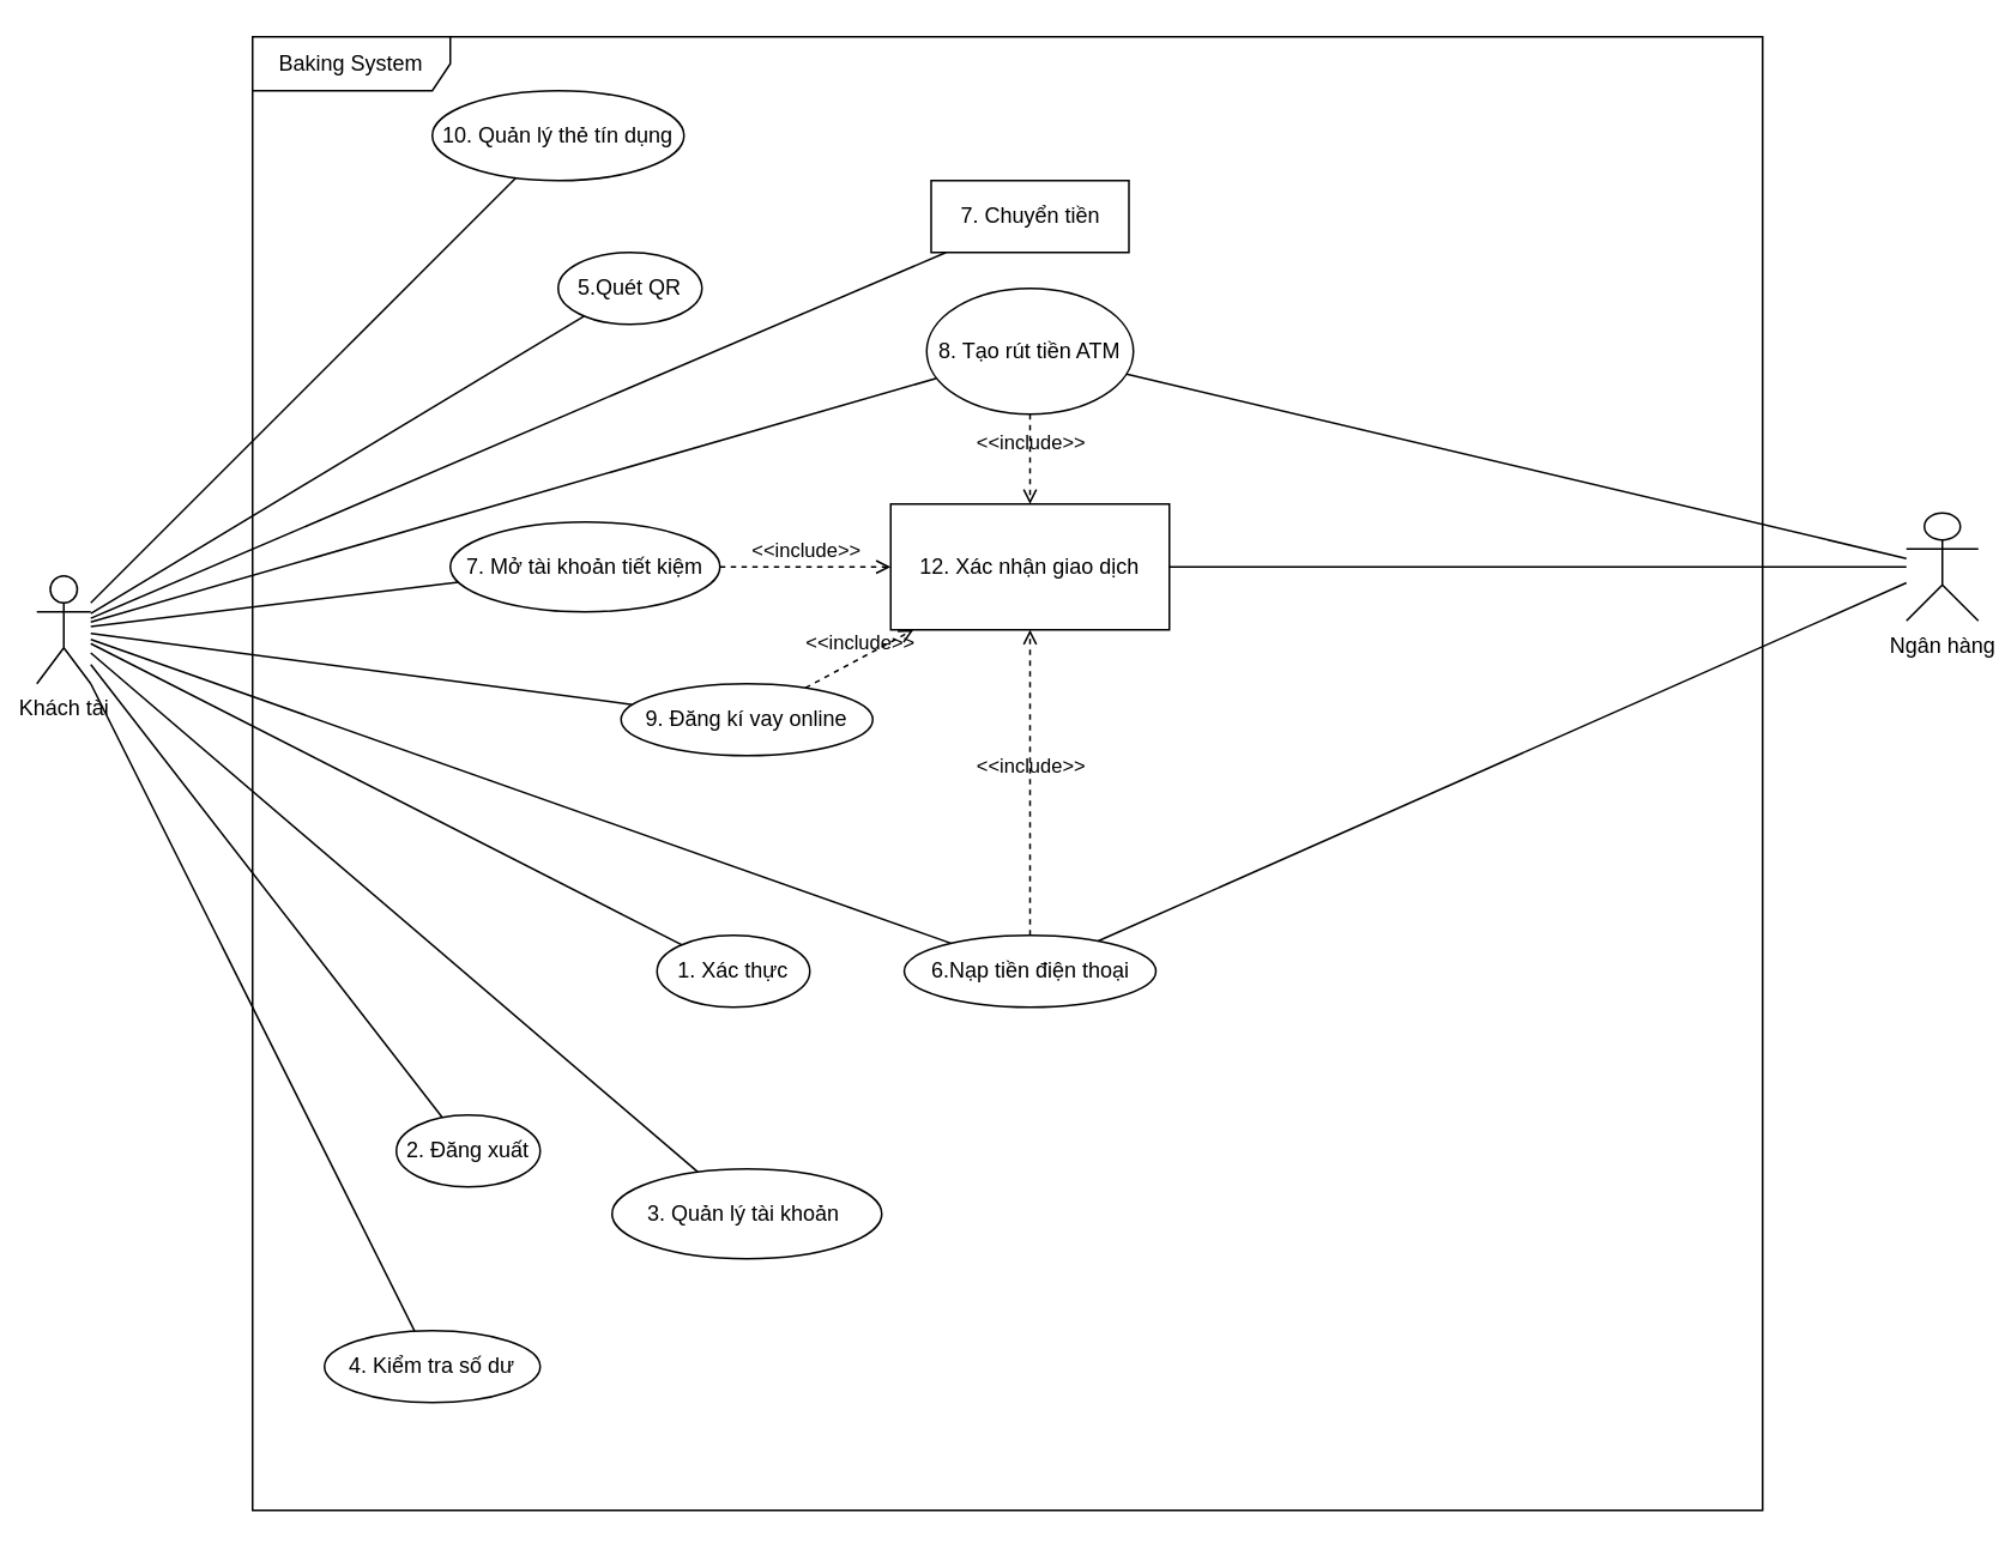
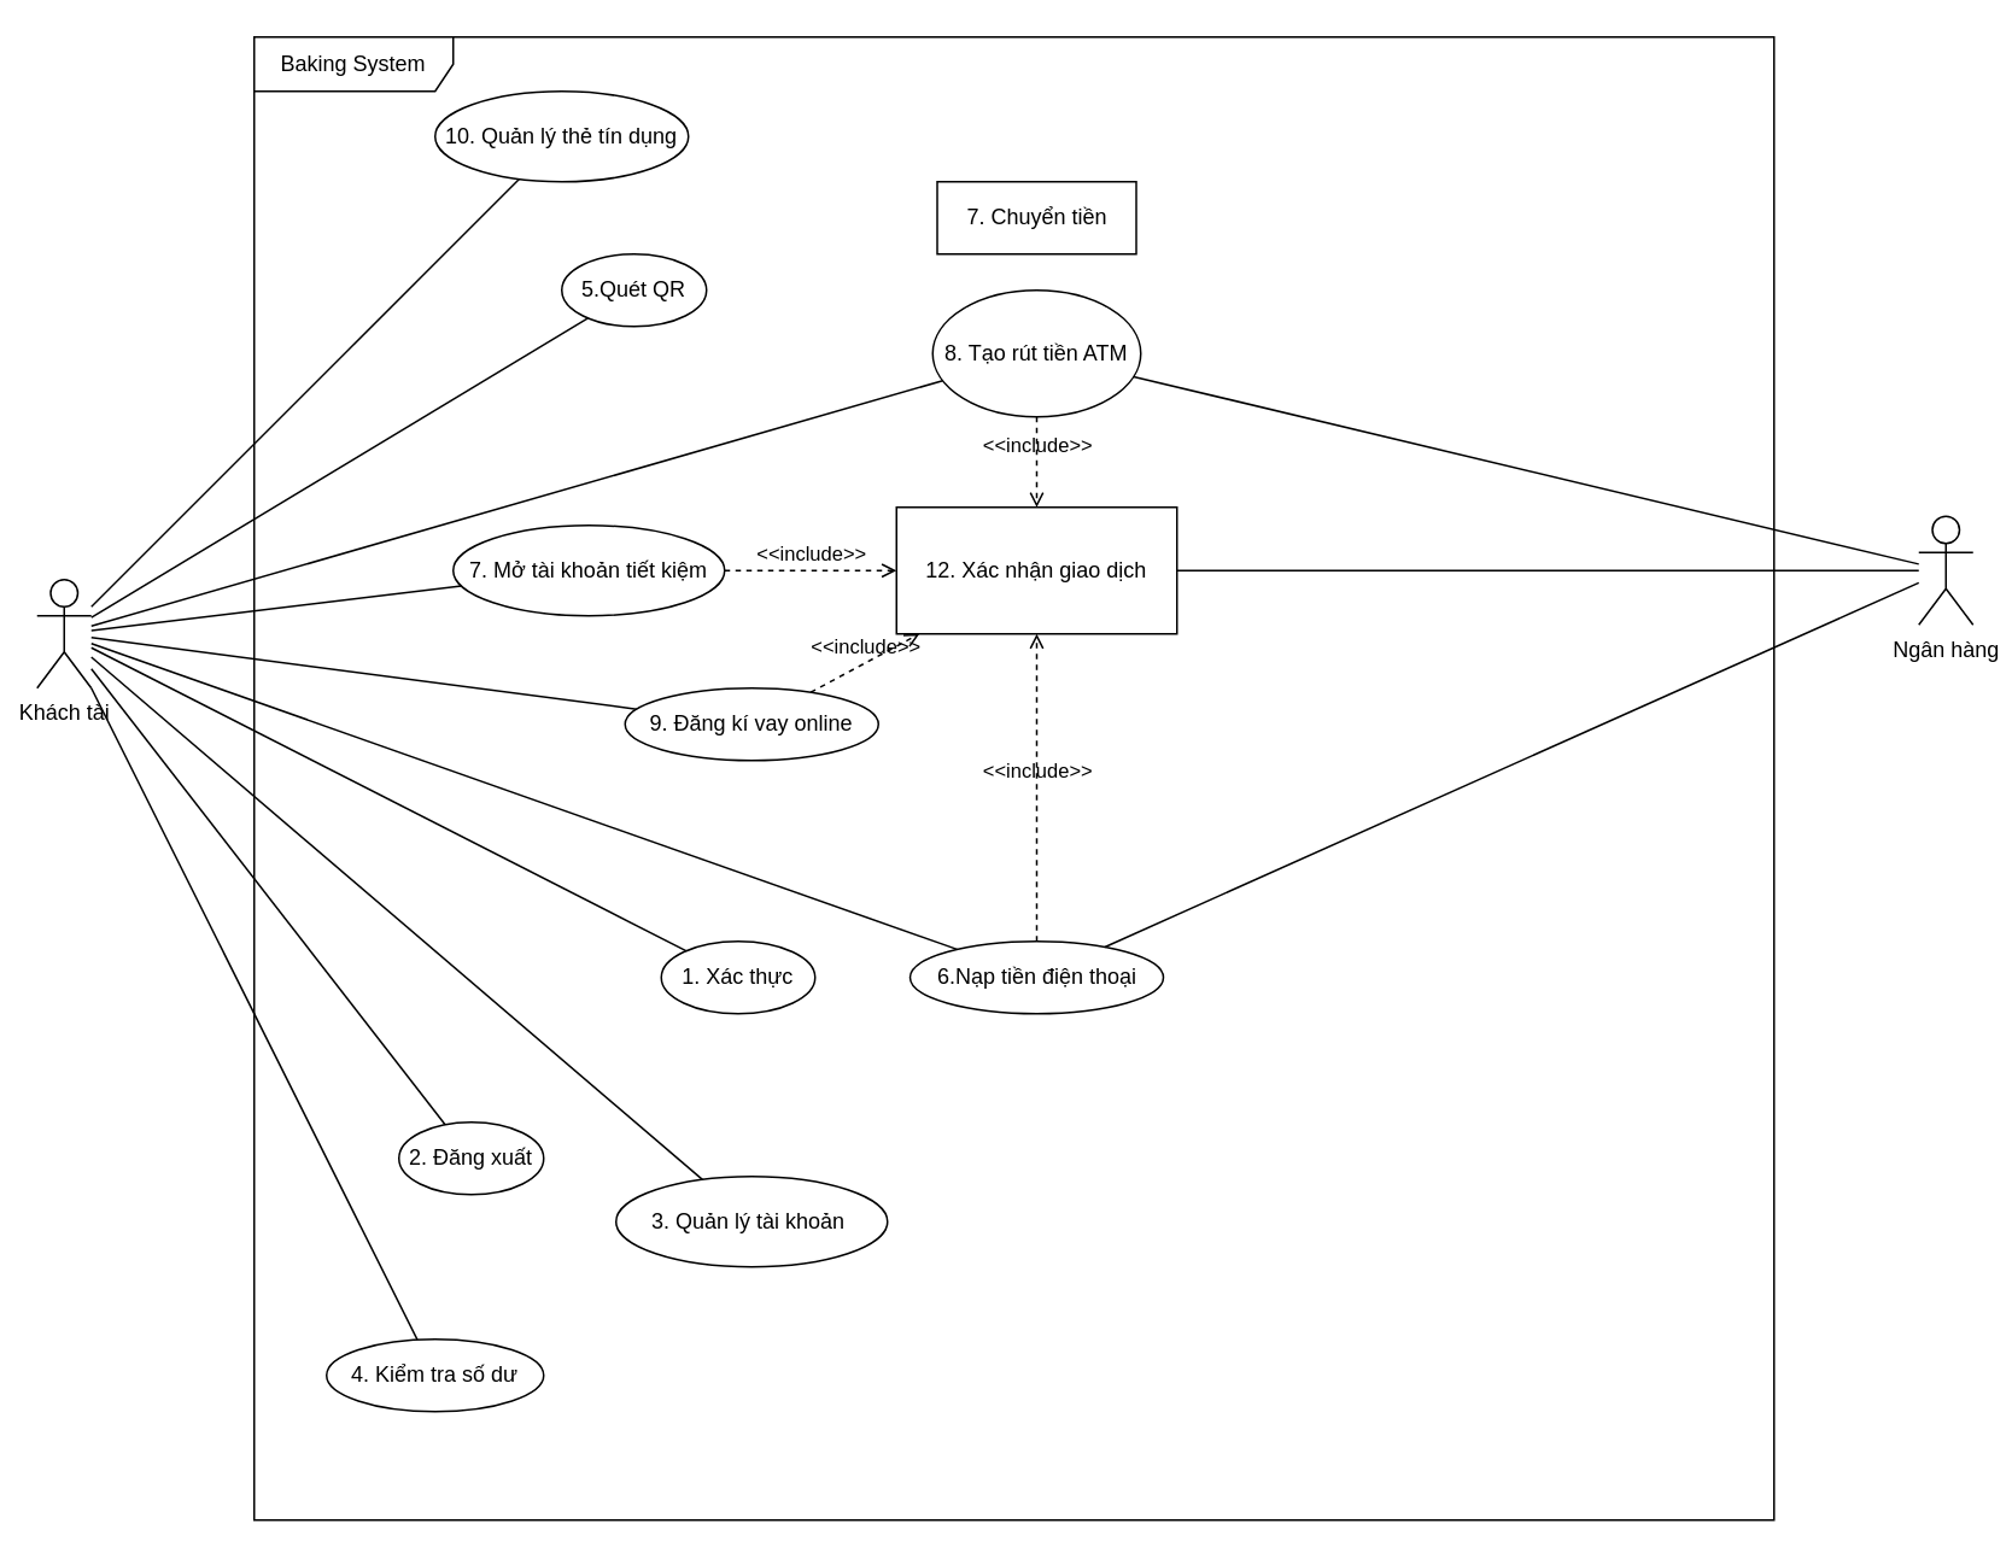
  <mxCell id="0" />
  <mxCell id="1" parent="0" />
  <mxCell id="2" style="rounded=0;orthogonalLoop=1;jettySize=auto;html=1;endArrow=none;endFill=0;" parent="1" source="3" target="5" edge="1"><mxGeometry relative="1" as="geometry" /></mxCell>
  <mxCell id="3" value="Khách tài" style="shape=umlActor;verticalLabelPosition=bottom;verticalAlign=top;html=1;" parent="1" vertex="1"><mxGeometry x="20" y="320" width="30" height="60" as="geometry" /></mxCell>
- <mxCell id="4" value="Ngân hàng&lt;div&gt;&lt;br&gt;&lt;/div&gt;" style="shape=umlActor;verticalLabelPosition=bottom;verticalAlign=top;html=1;" parent="1" vertex="1"><mxGeometry x="1060" y="285" width="40" height="60" as="geometry" /></mxCell>
+ <mxCell id="4" value="Ngân hàng&lt;div&gt;&lt;br&gt;&lt;/div&gt;" style="shape=umlActor;verticalLabelPosition=bottom;verticalAlign=top;html=1;" parent="1" vertex="1"><mxGeometry x="1060" y="285" width="30" height="60" as="geometry" /></mxCell>
  <mxCell id="5" value="1. Xác thực" style="ellipse;whiteSpace=wrap;html=1;" parent="1" vertex="1"><mxGeometry x="365" y="520" width="85" height="40" as="geometry" /></mxCell>
  <mxCell id="6" value="2. Đăng xuất" style="ellipse;whiteSpace=wrap;html=1;" parent="1" vertex="1"><mxGeometry x="220" y="620" width="80" height="40" as="geometry" /></mxCell>
  <mxCell id="7" value="4. Kiểm tra số dư" style="ellipse;whiteSpace=wrap;html=1;" parent="1" vertex="1"><mxGeometry x="180" y="740" width="120" height="40" as="geometry" /></mxCell>
  <mxCell id="8" value="5.Quét QR" style="ellipse;whiteSpace=wrap;html=1;" parent="1" vertex="1"><mxGeometry x="310" y="140" width="80" height="40" as="geometry" /></mxCell>
  <mxCell id="9" value="6.Nạp tiền điện thoại" style="ellipse;whiteSpace=wrap;html=1;" parent="1" vertex="1"><mxGeometry x="502.5" y="520" width="140" height="40" as="geometry" /></mxCell>
  <mxCell id="10" value="7. Mở tài khoản tiết kiệm" style="ellipse;whiteSpace=wrap;html=1;" parent="1" vertex="1"><mxGeometry x="250" y="290" width="150" height="50" as="geometry" /></mxCell>
  <mxCell id="11" value="8. Tạo rút tiền ATM" style="ellipse;whiteSpace=wrap;html=1;" parent="1" vertex="1"><mxGeometry x="515" y="160" width="115" height="70" as="geometry" /></mxCell>
  <mxCell id="12" value="9. Đăng kí vay online" style="ellipse;whiteSpace=wrap;html=1;" parent="1" vertex="1"><mxGeometry x="345" y="380" width="140" height="40" as="geometry" /></mxCell>
  <mxCell id="13" value="10. Quản lý thẻ tín dụng" style="ellipse;whiteSpace=wrap;html=1;" parent="1" vertex="1"><mxGeometry x="240" y="50" width="140" height="50" as="geometry" /></mxCell>
  <mxCell id="14" value="3. Quản lý tài khoản&amp;nbsp;" style="ellipse;whiteSpace=wrap;html=1;" parent="1" vertex="1"><mxGeometry x="340" y="650" width="150" height="50" as="geometry" /></mxCell>
  <mxCell id="15" value="Baking System" style="shape=umlFrame;whiteSpace=wrap;html=1;pointerEvents=0;width=110;height=30;" parent="1" vertex="1"><mxGeometry x="140" y="20" width="840" height="820" as="geometry" /></mxCell>
  <mxCell id="16" style="rounded=0;orthogonalLoop=1;jettySize=auto;html=1;endArrow=none;endFill=0;" parent="1" source="3" target="8" edge="1"><mxGeometry relative="1" as="geometry"><mxPoint x="60" y="255" as="sourcePoint" /><mxPoint x="184" y="211" as="targetPoint" /></mxGeometry></mxCell>
  <mxCell id="17" style="rounded=0;orthogonalLoop=1;jettySize=auto;html=1;endArrow=none;endFill=0;" parent="1" source="3" target="9" edge="1"><mxGeometry relative="1" as="geometry"><mxPoint x="60" y="262" as="sourcePoint" /><mxPoint x="306" y="295" as="targetPoint" /></mxGeometry></mxCell>
  <mxCell id="18" style="rounded=0;orthogonalLoop=1;jettySize=auto;html=1;endArrow=none;endFill=0;" parent="1" source="3" target="6" edge="1"><mxGeometry relative="1" as="geometry"><mxPoint x="60" y="264" as="sourcePoint" /><mxPoint x="354" y="347" as="targetPoint" /></mxGeometry></mxCell>
  <mxCell id="19" style="rounded=0;orthogonalLoop=1;jettySize=auto;html=1;endArrow=none;endFill=0;" parent="1" source="3" target="13" edge="1"><mxGeometry relative="1" as="geometry"><mxPoint x="60" y="279" as="sourcePoint" /><mxPoint x="215" y="471" as="targetPoint" /></mxGeometry></mxCell>
  <mxCell id="20" style="rounded=0;orthogonalLoop=1;jettySize=auto;html=1;endArrow=none;endFill=0;" parent="1" source="3" target="10" edge="1"><mxGeometry relative="1" as="geometry"><mxPoint x="60" y="269" as="sourcePoint" /><mxPoint x="325" y="428" as="targetPoint" /></mxGeometry></mxCell>
  <mxCell id="21" style="rounded=0;orthogonalLoop=1;jettySize=auto;html=1;endArrow=none;endFill=0;" parent="1" source="3" target="7" edge="1"><mxGeometry relative="1" as="geometry"><mxPoint x="60" y="259" as="sourcePoint" /><mxPoint x="440" y="242" as="targetPoint" /></mxGeometry></mxCell>
  <mxCell id="22" style="rounded=0;orthogonalLoop=1;jettySize=auto;html=1;endArrow=none;endFill=0;" parent="1" source="3" target="14" edge="1"><mxGeometry relative="1" as="geometry"><mxPoint x="60" y="270" as="sourcePoint" /><mxPoint x="308" y="434" as="targetPoint" /></mxGeometry></mxCell>
  <mxCell id="23" style="rounded=0;orthogonalLoop=1;jettySize=auto;html=1;endArrow=none;endFill=0;" parent="1" source="3" target="12" edge="1"><mxGeometry relative="1" as="geometry"><mxPoint x="60" y="279" as="sourcePoint" /><mxPoint x="215" y="471" as="targetPoint" /></mxGeometry></mxCell>
  <mxCell id="24" style="rounded=0;orthogonalLoop=1;jettySize=auto;html=1;endArrow=none;endFill=0;" parent="1" source="3" target="11" edge="1"><mxGeometry relative="1" as="geometry"><mxPoint x="60" y="261" as="sourcePoint" /><mxPoint x="290" y="269" as="targetPoint" /></mxGeometry></mxCell>
  <mxCell id="25" style="rounded=0;orthogonalLoop=1;jettySize=auto;html=1;endArrow=none;endFill=0;" parent="1" source="4" target="11" edge="1"><mxGeometry relative="1" as="geometry"><mxPoint x="1070" y="228" as="sourcePoint" /><mxPoint x="890" y="180" as="targetPoint" /></mxGeometry></mxCell>
  <mxCell id="26" value="7. Chuyển tiền" style="whiteSpace=wrap;html=1;rounded=0;" parent="1" vertex="1"><mxGeometry x="517.5" y="100" width="110" height="40" as="geometry" /></mxCell>
  <mxCell id="27" value="12. Xác nhận giao dịch" style="whiteSpace=wrap;html=1;rounded=0;" parent="1" vertex="1"><mxGeometry x="495" y="280" width="155" height="70" as="geometry" /></mxCell>
  <mxCell id="28" style="rounded=0;orthogonalLoop=1;jettySize=auto;html=1;endArrow=none;endFill=0;" parent="1" source="4" target="27" edge="1"><mxGeometry relative="1" as="geometry"><mxPoint x="1080" y="242" as="sourcePoint" /><mxPoint x="859" y="522" as="targetPoint" /></mxGeometry></mxCell>
  <mxCell id="29" value="&amp;lt;&amp;lt;include&amp;gt;&amp;gt;" style="html=1;verticalAlign=bottom;labelBackgroundColor=none;endArrow=open;endFill=0;dashed=1;rounded=0;" parent="1" source="12" target="27" edge="1"><mxGeometry width="160" relative="1" as="geometry"><mxPoint x="673" y="556" as="sourcePoint" /><mxPoint x="789" y="524" as="targetPoint" /></mxGeometry></mxCell>
  <mxCell id="30" value="&amp;lt;&amp;lt;include&amp;gt;&amp;gt;" style="html=1;verticalAlign=bottom;labelBackgroundColor=none;endArrow=open;endFill=0;dashed=1;rounded=0;" parent="1" source="11" target="27" edge="1"><mxGeometry width="160" relative="1" as="geometry"><mxPoint x="448" y="563" as="sourcePoint" /><mxPoint x="543" y="576" as="targetPoint" /></mxGeometry></mxCell>
  <mxCell id="31" value="&amp;lt;&amp;lt;include&amp;gt;&amp;gt;" style="html=1;verticalAlign=bottom;labelBackgroundColor=none;endArrow=open;endFill=0;dashed=1;rounded=0;" parent="1" source="9" target="27" edge="1"><mxGeometry width="160" relative="1" as="geometry"><mxPoint x="558" y="335" as="sourcePoint" /><mxPoint x="560" y="510" as="targetPoint" /></mxGeometry></mxCell>
  <mxCell id="32" value="&amp;lt;&amp;lt;include&amp;gt;&amp;gt;" style="html=1;verticalAlign=bottom;labelBackgroundColor=none;endArrow=open;endFill=0;dashed=1;rounded=0;" parent="1" source="10" target="27" edge="1"><mxGeometry width="160" relative="1" as="geometry"><mxPoint x="558" y="335" as="sourcePoint" /><mxPoint x="560" y="510" as="targetPoint" /></mxGeometry></mxCell>
- <mxCell id="33" style="rounded=0;orthogonalLoop=1;jettySize=auto;html=1;endArrow=none;endFill=0;" parent="1" source="3" target="26" edge="1"><mxGeometry relative="1" as="geometry"><mxPoint x="60" y="261" as="sourcePoint" /><mxPoint x="251" y="277" as="targetPoint" /></mxGeometry></mxCell>
  <mxCell id="34" style="rounded=0;orthogonalLoop=1;jettySize=auto;html=1;endArrow=none;endFill=0;" parent="1" source="4" target="9" edge="1"><mxGeometry relative="1" as="geometry"><mxPoint x="1070" y="302" as="sourcePoint" /><mxPoint x="899" y="444" as="targetPoint" /></mxGeometry></mxCell>
